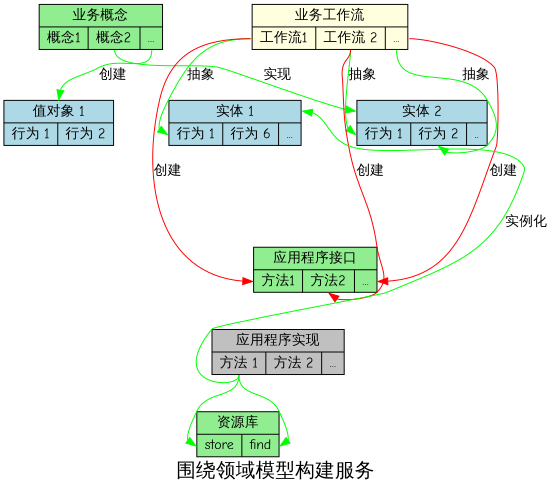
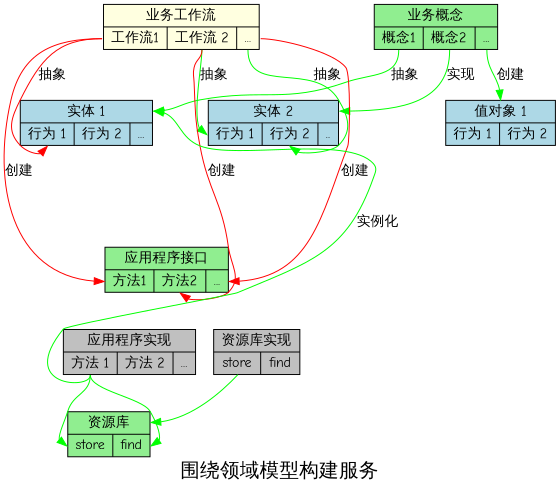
  digraph {
    fontname="Comic Neue"
    fontsize=20
    label="围绕领域模型构建服务"
    node [fillcolor=lightgreen fontname="Comic Neue" shape=record style=filled]
    edge [color=green fontname="Comic Neue" headport=root minlen=none tailport=a1]
    n1 [label="{<root>业务概念|{<c1>概念1|<c2>概念2|<c3>...}}"]
-   n2 [fillcolor=lightblue label="{<root>实体 1|{<a1>行为 1|<a2>行为 6|<a3>...}}"]
+   n2 [fillcolor=lightblue label="{<root>实体 1|{<a1>行为 1|<a2>行为 2|<a3>...}}"]
    n3 [fillcolor=lightblue label="{<root>实体 2|{<a1>行为 1|<a2>行为 2|<a3>..}}"]
    n4 [fillcolor=lightblue label="{<root>值对象 1|{<a1>行为 1|<a2>行为 2}}"]
    n5 [fillcolor=lightyellow label="{<root>业务工作流|{<a1>工作流1|<a2>工作流 2|<a3>...}}}"]
    n6 [label="{应用程序接口|{<a1>方法1|<a2>方法2|<a3>...}}"]
    n7 [fillcolor=grey label="{<root>应用程序实现|{<a1>方法 1|<a2>方法 2|<a3>...}}"]
    n8 [label="{<root>资源库|{<s>store|<f>find}}"]
+   n9 [fillcolor=grey label="{<root>资源库实现|{<s>store|<f>find}}"]
+   n1 -> n2 [label="抽象" tailport=c1]
    n1 -> n3 [label="实现" tailport=c2]
    n1 -> n4 [label="创建" tailport=c3]
-   n5 -> n2 [headport=a1 label="抽象"]
+   n5 -> n2 [color=red headport=a1 label="抽象"]
    n5 -> n3 [headport=a1 label="抽象" tailport=a2]
    n5 -> n3 [headport=a2 label="抽象" tailport=a3]
    n5 -> n6 [color=red headport=a1 label="创建" minlen=3]
    n5 -> n6 [color=red headport=a2 label="创建" minlen=3 tailport=a2]
    n5 -> n6 [color=red headport=a3 label="创建" minlen=3 tailport=a3]
    n6 -> n7 [style=invis]
    n7 -> n2 [constraint=false label="实例化"]
    n7 -> n8 [headport=f]
    n7 -> n8 [headport=s]
+   n9 -> n8
  }
